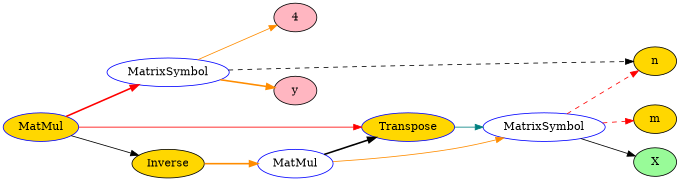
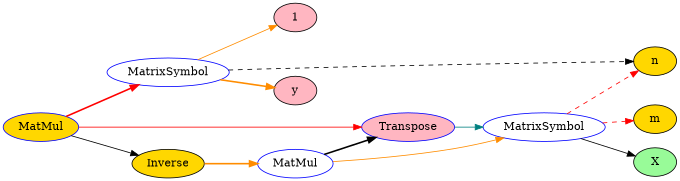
  digraph {
    rankdir=LR
    node [color=blue fillcolor=gold shape=ellipse style=filled]
    edge [color=darkorange style=solid]
-   n1 [color=black fillcolor=lightpink label=4]
+   n1 [color=black fillcolor=lightpink label=1]
    n2 [color=black label=n]
    n3 [color=black label=m]
    n4 [fillcolor=white label=MatrixSymbol]
    y [fillcolor=lightpink color="" shape=""]
    n6 [fillcolor=white label=MatrixSymbol]
    X [fillcolor=palegreen color="" shape=""]
-   n8 [label=Transpose]
+   n8 [fillcolor=lightpink label=Transpose]
    n9 [fillcolor=white label=MatMul]
    n10 [color=black label=Inverse]
    n11 [label=MatMul]
    n4 -> n1
    n4 -> n2 [color=black style=dashed]
    n4 -> y [style=bold]
    n6 -> n2 [color=red style=dashed]
    n6 -> n3 [color=red style=dashed]
    n6 -> X [color=black]
    n8 -> n6 [color=teal]
    n9 -> n6
    n9 -> n8 [color=black style=bold]
    n10 -> n9 [style=bold]
    n11 -> n4 [color=red style=bold]
    n11 -> n8 [color=red]
    n11 -> n10 [color=black]
  }
